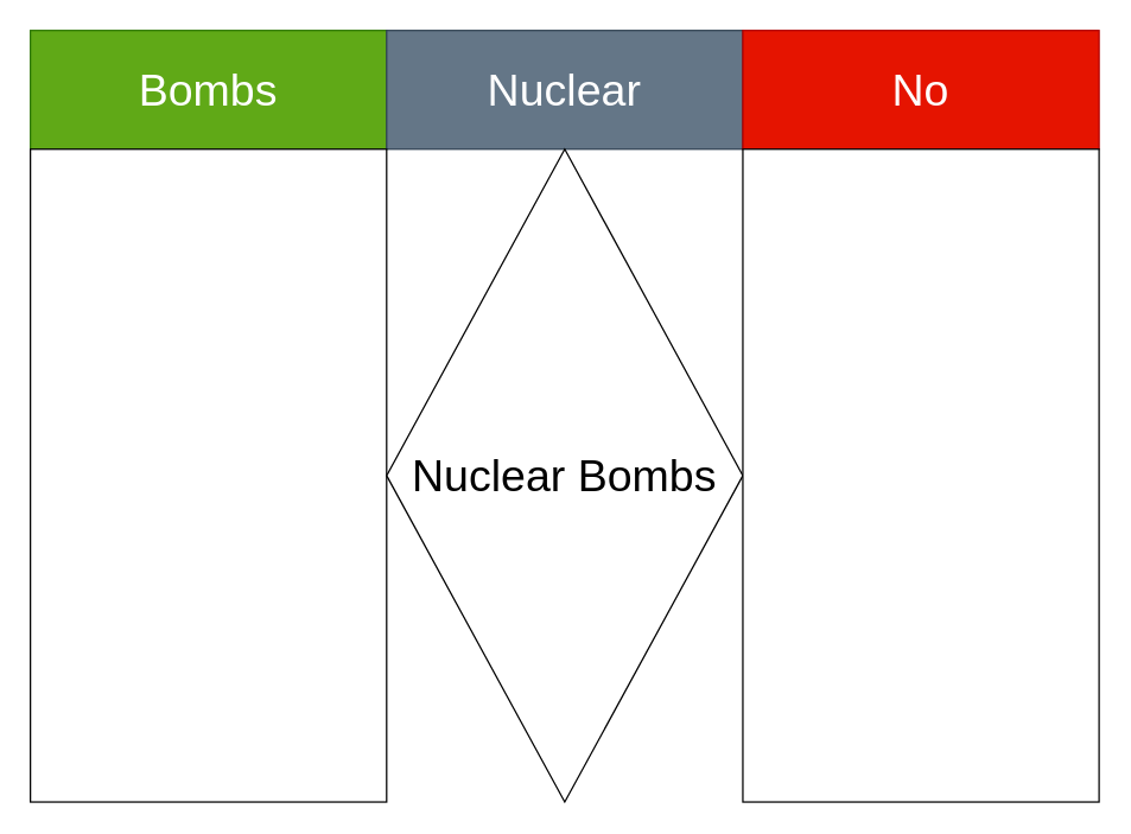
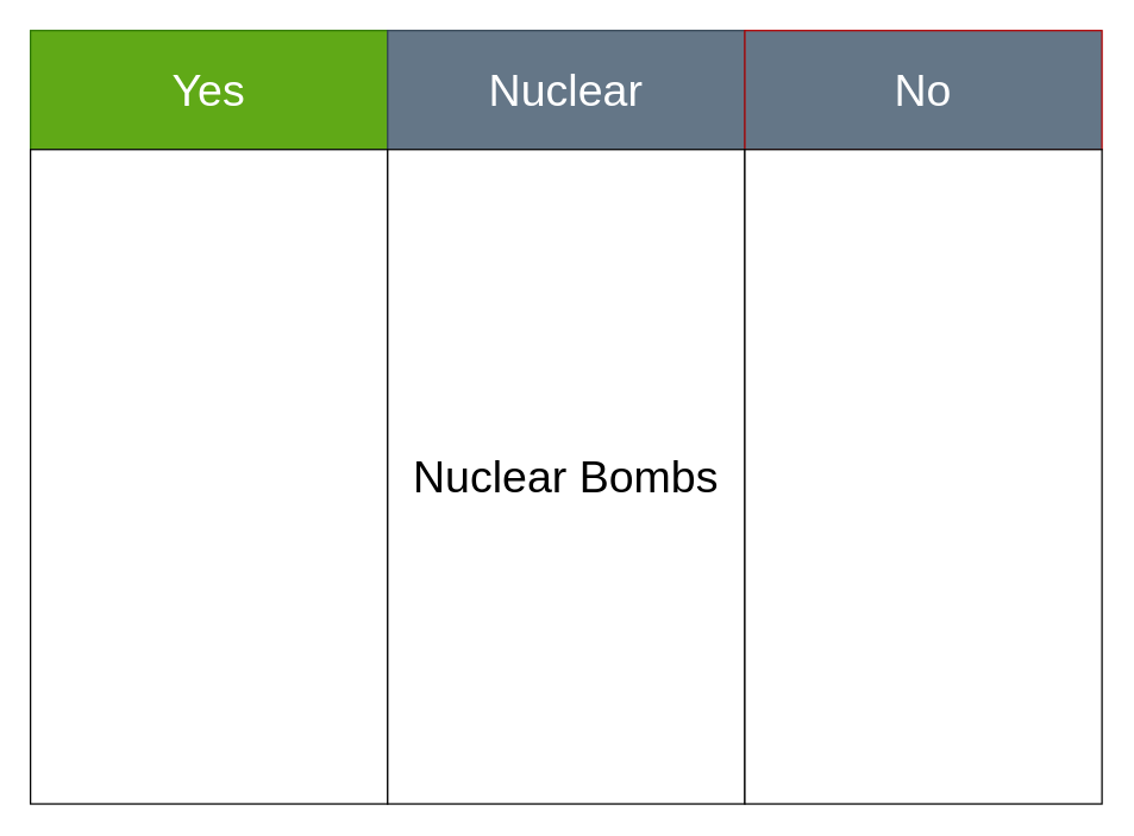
  <mxCell id="0" />
  <mxCell id="1" parent="0" />
- <mxCell id="2" value="Bombs" style="rounded=0;whiteSpace=wrap;html=1;fillColor=#60a917;fontColor=#ffffff;strokeColor=#2D7600;fontSize=30;" parent="1" vertex="1"><mxGeometry width="240" height="80" as="geometry" x="20" y="20" /></mxCell>
+ <mxCell id="2" value="Yes" style="rounded=0;whiteSpace=wrap;html=1;fillColor=#60a917;fontColor=#ffffff;strokeColor=#2D7600;fontSize=30;" parent="1" vertex="1"><mxGeometry width="240" height="80" as="geometry" x="20" y="20" /></mxCell>
  <mxCell id="3" value="Nuclear" style="rounded=0;whiteSpace=wrap;html=1;fillColor=#647687;fontColor=#ffffff;strokeColor=#314354;fontSize=30;" parent="1" vertex="1"><mxGeometry x="260" width="240" height="80" as="geometry" y="20" /></mxCell>
- <mxCell id="4" value="No" style="rounded=0;whiteSpace=wrap;html=1;fillColor=#e51400;fontColor=#ffffff;strokeColor=#B20000;fontSize=30;" parent="1" vertex="1"><mxGeometry x="500" width="240" height="80" as="geometry" y="20" /></mxCell>
+ <mxCell id="4" value="No" style="rounded=0;whiteSpace=wrap;html=1;fillColor=#647687;fontColor=#ffffff;strokeColor=#B20000;fontSize=30;" parent="1" vertex="1"><mxGeometry x="500" width="240" height="80" as="geometry" y="20" /></mxCell>
  <mxCell id="5" value="" style="rounded=0;whiteSpace=wrap;html=1;fontSize=30;" parent="1" vertex="1"><mxGeometry y="100" width="240" height="440" as="geometry" x="20" /></mxCell>
- <mxCell id="6" value="Nuclear Bombs" style="rhombus;whiteSpace=wrap;html=1;fontSize=30;" parent="1" vertex="1"><mxGeometry x="260" y="100" width="240" height="440" as="geometry" /></mxCell>
+ <mxCell id="6" value="Nuclear Bombs" style="rounded=0;whiteSpace=wrap;html=1;fontSize=30;" parent="1" vertex="1"><mxGeometry x="260" y="100" width="240" height="440" as="geometry" /></mxCell>
  <mxCell id="7" value="" style="rounded=0;whiteSpace=wrap;html=1;fontSize=30;" parent="1" vertex="1"><mxGeometry x="500" y="100" width="240" height="440" as="geometry" /></mxCell>
